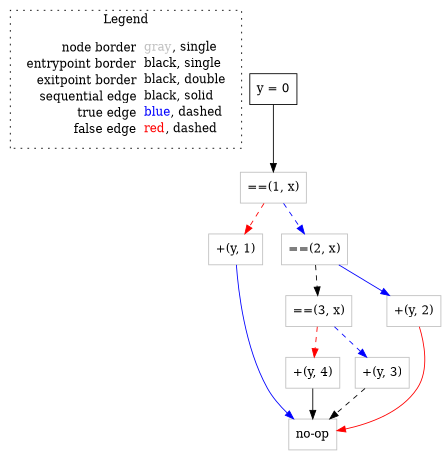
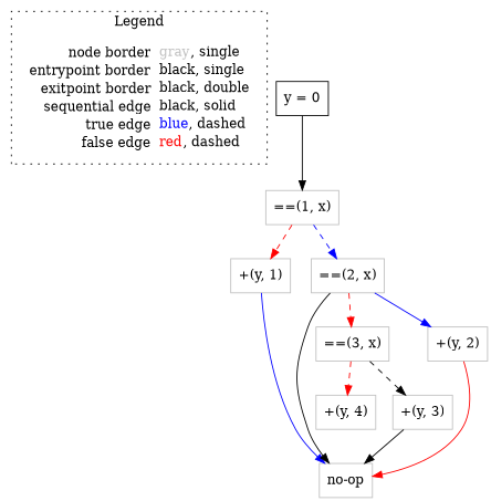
  digraph {
    node [shape=rect color=gray]
    edge [color=red]
    n1 [label=<<table border="0" cellpadding="2" cellspacing="0" cellborder="0"><tr><td align="right">node border&nbsp;</td><td align="left"><font color="gray">gray</font>, single</td></tr><tr><td align="right">entrypoint border&nbsp;</td><td align="left"><font color="black">black</font>, single</td></tr><tr><td align="right">exitpoint border&nbsp;</td><td align="left"><font color="black">black</font>, double</td></tr><tr><td align="right">sequential edge&nbsp;</td><td align="left"><font color="black">black</font>, solid</td></tr><tr><td align="right">true edge&nbsp;</td><td align="left"><font color="blue">blue</font>, dashed</td></tr><tr><td align="right">false edge&nbsp;</td><td align="left"><font color="red">red</font>, dashed</td></tr></table>> shape=plaintext color=""]
    n2 [color=black label=<y = 0>]
    n3 [label=<==(1, x)>]
    n4 [label=<+(y, 1)>]
    n5 [label=<==(2, x)>]
    n6 [label=<no-op>]
    n7 [label=<==(3, x)>]
    n8 [label=<+(y, 2)>]
    n9 [label=<+(y, 4)>]
    n10 [label=<+(y, 3)>]
    subgraph cluster_1 {
      label=Legend
      style=dotted
      n1
    }
    n2 -> n3 [color=black]
    n3 -> n4 [style=dashed]
    n3 -> n5 [color=blue style=dashed]
    n4 -> n6 [color=blue]
-   n5 -> n7 [color=black style=dashed]
+   n5 -> n7 [style=dashed]
    n5 -> n8 [color=blue style=solid]
    n7 -> n9 [style=dashed]
-   n7 -> n10 [color=blue style=dashed]
+   n7 -> n10 [color=black style=dashed]
    n8 -> n6
-   n9 -> n6 [color=black]
-   n10 -> n6 [color=black style=dashed]
+   n5 -> n6 [color=black]
+   n10 -> n6 [color=black]
  }
